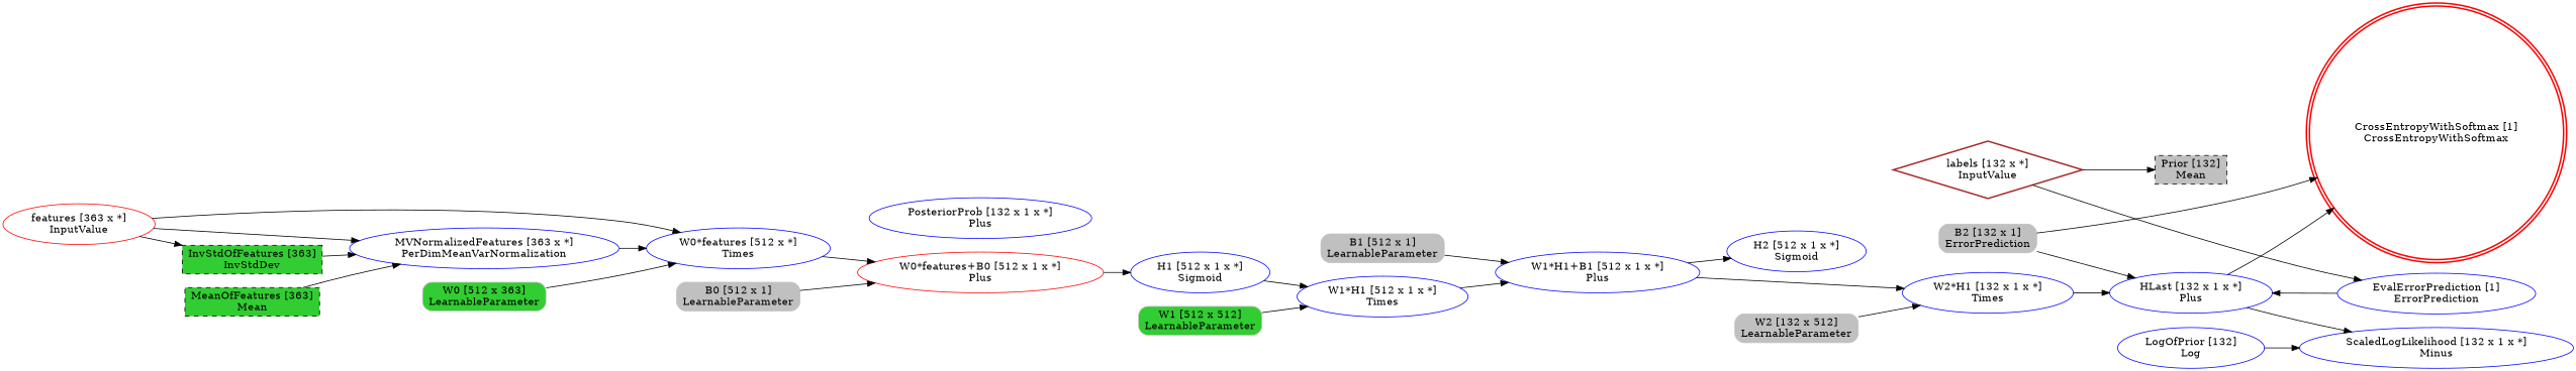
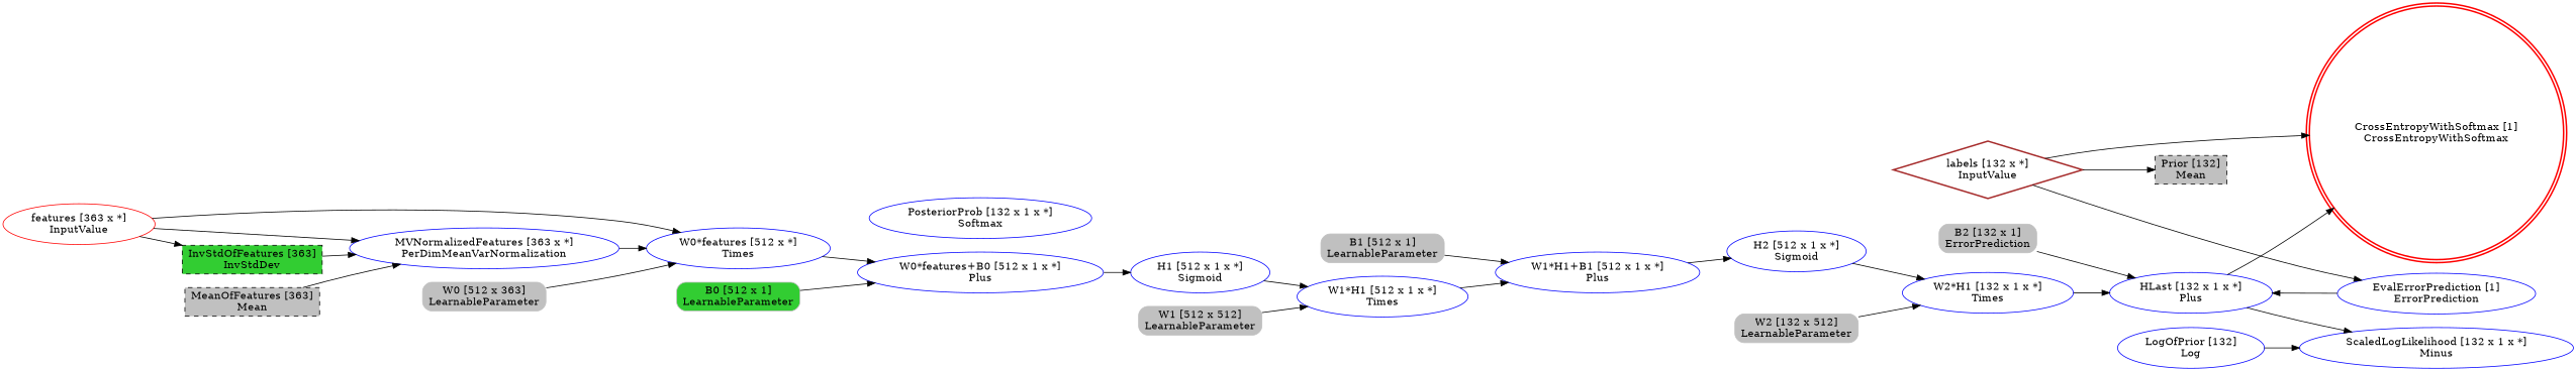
  strict digraph {
    rankdir=LR
    node [color=blue fillcolor=white shape=ellipse style=solid]
    n1 [color=red label="features [363 x *]\nInputValue" style="filled, rounded"]
    n2 [color=red label="CrossEntropyWithSoftmax [1]\nCrossEntropyWithSoftmax" shape=doublecircle style=bold]
    n3 [label="EvalErrorPrediction [1]\nErrorPrediction"]
    n4 [label="ScaledLogLikelihood [132 x 1 x *]\nMinus"]
    n5 [label="W0*features [512 x *]\nTimes"]
    n6 [color=black fillcolor=limegreen label="InvStdOfFeatures [363]\nInvStdDev" shape=box style="dashed, filled"]
    n7 [label="MVNormalizedFeatures [363 x *]\nPerDimMeanVarNormalization"]
    n8 [label="HLast [132 x 1 x *]\nPlus"]
-   n9 [color=gray label="B0 [512 x 1]\nLearnableParameter" shape=box style="filled, rounded" fillcolor=""]
-   n10 [color=red label="W0*features+B0 [512 x 1 x *]\nPlus"]
+   n9 [color=gray label="B0 [512 x 1]\nLearnableParameter" shape=box style="filled, rounded" fillcolor=limegreen]
+   n10 [label="W0*features+B0 [512 x 1 x *]\nPlus"]
    n11 [label="H1 [512 x 1 x *]\nSigmoid"]
    n12 [color=gray label="B1 [512 x 1]\nLearnableParameter" shape=box style="filled, rounded" fillcolor=""]
    n13 [label="W1*H1+B1 [512 x 1 x *]\nPlus"]
    n14 [label="H2 [512 x 1 x *]\nSigmoid"]
    n15 [color=gray label="B2 [132 x 1]\nErrorPrediction" shape=box style="filled, rounded" fillcolor=""]
-   n16 [color=gray label="W0 [512 x 363]\nLearnableParameter" shape=box style="filled, rounded" fillcolor=limegreen]
-   n17 [color=gray label="W1 [512 x 512]\nLearnableParameter" shape=box style="filled, rounded" fillcolor=limegreen]
+   n16 [color=gray label="W0 [512 x 363]\nLearnableParameter" shape=box style="filled, rounded" fillcolor=""]
+   n17 [color=gray label="W1 [512 x 512]\nLearnableParameter" shape=box style="filled, rounded" fillcolor=""]
    n18 [label="W1*H1 [512 x 1 x *]\nTimes"]
    n19 [color=gray label="W2 [132 x 512]\nLearnableParameter" shape=box style="filled, rounded" fillcolor=""]
    n20 [label="W2*H1 [132 x 1 x *]\nTimes"]
-   n21 [color=black fillcolor=limegreen label="MeanOfFeatures [363]\nMean" shape=box style="dashed, filled"]
+   n21 [color=black fillcolor=gray label="MeanOfFeatures [363]\nMean" shape=box style="dashed, filled"]
    n22 [color=brown label="labels [132 x *]\nInputValue" shape=diamond style=bold]
    n23 [color=black fillcolor=gray label="Prior [132]\nMean" shape=box style="dashed, filled"]
    n24 [label="LogOfPrior [132]\nLog"]
-   n25 [label="PosteriorProb [132 x 1 x *]\nPlus"]
+   n25 [label="PosteriorProb [132 x 1 x *]\nSoftmax"]
    subgraph sub_1 {
      rank=source
      n1
    }
    subgraph sub_2 {
      rank=sink
      n2
      n3
      n4
    }
    n1 -> n5
    n1 -> n6
    n1 -> n7
    n3 -> n8
    n5 -> n10
    n6 -> n7
    n7 -> n5
    n8 -> n2
    n8 -> n4
    n9 -> n10
    n10 -> n11
    n11 -> n18
    n12 -> n13
    n13 -> n14
-   n13 -> n20
+   n14 -> n20
    n15 -> n8
    n16 -> n5
    n17 -> n18
    n18 -> n13
    n19 -> n20
    n20 -> n8
    n21 -> n7
-   n15 -> n2
+   n22 -> n2
    n22 -> n3
    n22 -> n23
    n24 -> n4
  }
